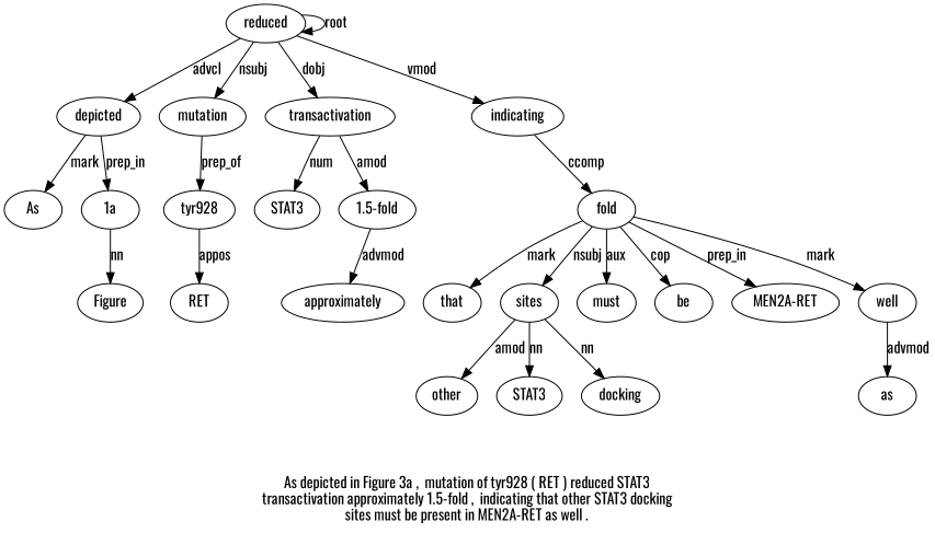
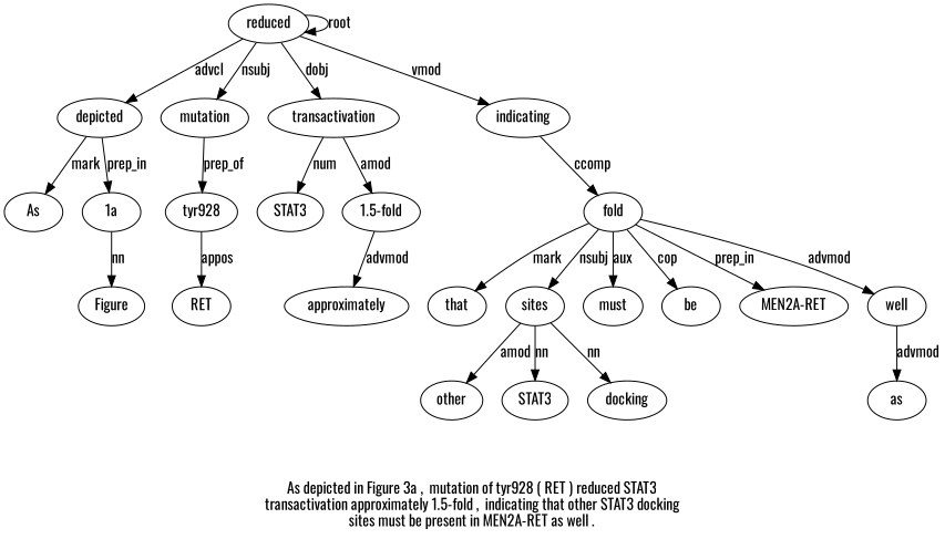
  digraph {
    fontname=Oswald
    label="As depicted in Figure 3a ,  mutation of tyr928 ( RET ) reduced STAT3\ntransactivation approximately 1.5-fold ,  indicating that other STAT3 docking\nsites must be present in MEN2A-RET as well ."
    node [fillcolor=white fontname=Oswald style=filled]
    edge [fontname=Oswald]
    n1 [label=depicted]
    n2 [label=As]
    n3 [label="1a"]
    n4 [label=Figure]
    n5 [label=reduced]
    n6 [label=mutation]
    n7 [label=transactivation]
    n8 [label=indicating]
    n9 [label=tyr928]
    n10 [label=STAT3]
    n11 [label="1.5-fold"]
    n12 [label=fold]
    n13 [label=RET]
    n14 [label=approximately]
    n15 [label=that]
    n16 [label=sites]
    n17 [label=must]
    n18 [label=be]
    n19 [label="MEN2A-RET"]
    n20 [label=well]
    n21 [label=other]
    n22 [label=STAT3]
    n23 [label=docking]
    n24 [label=as]
    n1 -> n2 [label=mark]
    n1 -> n3 [label=prep_in]
    n3 -> n4 [label=nn]
    n5 -> n1 [label=advcl]
    n5 -> n5 [label=root]
    n5 -> n6 [label=nsubj]
    n5 -> n7 [label=dobj]
    n5 -> n8 [label=vmod]
    n6 -> n9 [label=prep_of]
    n7 -> n10 [label=num]
    n7 -> n11 [label=amod]
    n8 -> n12 [label=ccomp]
    n9 -> n13 [label=appos]
    n11 -> n14 [label=advmod]
    n12 -> n15 [label=mark]
    n12 -> n16 [label=nsubj]
    n12 -> n17 [label=aux]
    n12 -> n18 [label=cop]
    n12 -> n19 [label=prep_in]
-   n12 -> n20 [label=mark]
+   n12 -> n20 [label=advmod]
    n16 -> n21 [label=amod]
    n16 -> n22 [label=nn]
    n16 -> n23 [label=nn]
    n20 -> n24 [label=advmod]
  }
